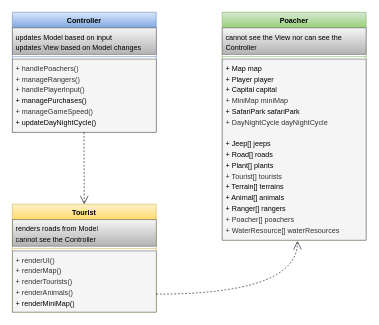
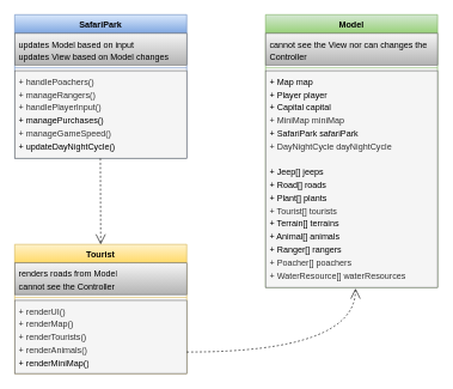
  <mxCell id="0" />
  <mxCell id="1" parent="0" />
- <mxCell id="2" value="Controller" style="swimlane;fontStyle=1;align=center;verticalAlign=top;childLayout=stackLayout;horizontal=1;startSize=26;horizontalStack=0;resizeParent=1;resizeParentMax=0;resizeLast=0;collapsible=1;marginBottom=0;whiteSpace=wrap;html=1;fillColor=#dae8fc;gradientColor=#7ea6e0;strokeColor=#6c8ebf;" parent="1" vertex="1"><mxGeometry x="20" y="20" width="240" height="200" as="geometry" /></mxCell>
+ <mxCell id="2" value="SafariPark" style="swimlane;fontStyle=1;align=center;verticalAlign=top;childLayout=stackLayout;horizontal=1;startSize=26;horizontalStack=0;resizeParent=1;resizeParentMax=0;resizeLast=0;collapsible=1;marginBottom=0;whiteSpace=wrap;html=1;fillColor=#dae8fc;gradientColor=#7ea6e0;strokeColor=#6c8ebf;" parent="1" vertex="1"><mxGeometry x="20" y="20" width="240" height="200" as="geometry" /></mxCell>
  <mxCell id="3" value="&lt;div style=&quot;line-height: 150%;&quot;&gt;updates Model based on input&lt;/div&gt;&lt;div style=&quot;line-height: 150%;&quot;&gt;updates View based on Model changes&lt;/div&gt;" style="text;strokeColor=#666666;fillColor=#f5f5f5;align=left;verticalAlign=top;spacingLeft=4;spacingRight=4;overflow=hidden;rotatable=0;points=[[0,0.5],[1,0.5]];portConstraint=eastwest;whiteSpace=wrap;html=1;gradientColor=#b3b3b3;" parent="2" vertex="1"><mxGeometry y="26" width="240" height="44" as="geometry" /></mxCell>
  <mxCell id="4" value="" style="line;strokeWidth=1;fillColor=none;align=left;verticalAlign=middle;spacingTop=-1;spacingLeft=3;spacingRight=3;rotatable=0;labelPosition=right;points=[];portConstraint=eastwest;strokeColor=inherit;" parent="2" vertex="1"><mxGeometry y="70" width="240" height="8" as="geometry" /></mxCell>
  <mxCell id="5" value="&lt;div style=&quot;line-height: 150%;&quot;&gt;&lt;div&gt;+ handlePoachers()&lt;/div&gt;&lt;div&gt;+ manageRangers()&lt;/div&gt;+ handlePlayerInput()&lt;div&gt;&lt;span style=&quot;background-color: transparent; color: light-dark(rgb(0, 0, 0), rgb(255, 255, 255));&quot;&gt;+ managePurchases()&lt;/span&gt;&lt;/div&gt;&lt;div&gt;+ manageGameSpeed()&lt;/div&gt;&lt;div&gt;&lt;span style=&quot;background-color: transparent; color: light-dark(rgb(0, 0, 0), rgb(255, 255, 255));&quot;&gt;+ updateDayNightCycle()&lt;/span&gt;&lt;/div&gt;&lt;/div&gt;" style="text;strokeColor=#666666;fillColor=#f5f5f5;align=left;verticalAlign=top;spacingLeft=4;spacingRight=4;overflow=hidden;rotatable=0;points=[[0,0.5],[1,0.5]];portConstraint=eastwest;whiteSpace=wrap;html=1;fontColor=#333333;" parent="2" vertex="1"><mxGeometry y="78" width="240" height="122" as="geometry" /></mxCell>
  <mxCell id="6" value="Tourist" style="swimlane;fontStyle=1;align=center;verticalAlign=top;childLayout=stackLayout;horizontal=1;startSize=26;horizontalStack=0;resizeParent=1;resizeParentMax=0;resizeLast=0;collapsible=1;marginBottom=0;whiteSpace=wrap;html=1;fillColor=#fff2cc;gradientColor=#ffd966;strokeColor=#d6b656;" parent="1" vertex="1"><mxGeometry x="20" y="340" width="240" height="180" as="geometry" /></mxCell>
  <mxCell id="7" value="&lt;div style=&quot;line-height: 150%;&quot;&gt;renders roads from Model&lt;div&gt;cannot see the Controller&lt;/div&gt;&lt;/div&gt;" style="text;strokeColor=#666666;fillColor=#f5f5f5;align=left;verticalAlign=top;spacingLeft=4;spacingRight=4;overflow=hidden;rotatable=0;points=[[0,0.5],[1,0.5]];portConstraint=eastwest;whiteSpace=wrap;html=1;gradientColor=#b3b3b3;" parent="6" vertex="1"><mxGeometry y="26" width="240" height="44" as="geometry" /></mxCell>
  <mxCell id="8" value="" style="line;strokeWidth=1;fillColor=none;align=left;verticalAlign=middle;spacingTop=-1;spacingLeft=3;spacingRight=3;rotatable=0;labelPosition=right;points=[];portConstraint=eastwest;strokeColor=inherit;" parent="6" vertex="1"><mxGeometry y="70" width="240" height="8" as="geometry" /></mxCell>
  <mxCell id="9" value="&lt;div style=&quot;line-height: 150%;&quot;&gt;&lt;div&gt;+ renderUI()&lt;/div&gt;+ renderMap()&lt;div&gt;&lt;div&gt;+ renderTourists()&lt;/div&gt;&lt;div&gt;+ renderAnimals()&lt;/div&gt;&lt;div&gt;&lt;span style=&quot;background-color: transparent; color: light-dark(rgb(0, 0, 0), rgb(255, 255, 255));&quot;&gt;+ renderMiniMap()&lt;/span&gt;&lt;/div&gt;&lt;/div&gt;&lt;/div&gt;" style="text;strokeColor=#666666;fillColor=#f5f5f5;align=left;verticalAlign=top;spacingLeft=4;spacingRight=4;overflow=hidden;rotatable=0;points=[[0,0.5],[1,0.5]];portConstraint=eastwest;whiteSpace=wrap;html=1;fontColor=#333333;" parent="6" vertex="1"><mxGeometry y="78" width="240" height="102" as="geometry" /></mxCell>
- <mxCell id="10" value="Poacher" style="swimlane;fontStyle=1;align=center;verticalAlign=top;childLayout=stackLayout;horizontal=1;startSize=26;horizontalStack=0;resizeParent=1;resizeParentMax=0;resizeLast=0;collapsible=1;marginBottom=0;whiteSpace=wrap;html=1;fillColor=#d5e8d4;gradientColor=#97d077;strokeColor=#82b366;" parent="1" vertex="1"><mxGeometry x="370" y="20" width="240" height="380" as="geometry" /></mxCell>
- <mxCell id="11" value="&lt;div style=&quot;line-height: 150%;&quot;&gt;cannot see the View nor can see the Controller&lt;/div&gt;" style="text;strokeColor=#666666;fillColor=#f5f5f5;align=left;verticalAlign=top;spacingLeft=4;spacingRight=4;overflow=hidden;rotatable=0;points=[[0,0.5],[1,0.5]];portConstraint=eastwest;whiteSpace=wrap;html=1;gradientColor=#b3b3b3;" parent="10" vertex="1"><mxGeometry y="26" width="240" height="44" as="geometry" /></mxCell>
+ <mxCell id="10" value="Model" style="swimlane;fontStyle=1;align=center;verticalAlign=top;childLayout=stackLayout;horizontal=1;startSize=26;horizontalStack=0;resizeParent=1;resizeParentMax=0;resizeLast=0;collapsible=1;marginBottom=0;whiteSpace=wrap;html=1;fillColor=#d5e8d4;gradientColor=#97d077;strokeColor=#82b366;" parent="1" vertex="1"><mxGeometry x="370" y="20" width="240" height="380" as="geometry" /></mxCell>
+ <mxCell id="11" value="&lt;div style=&quot;line-height: 150%;&quot;&gt;cannot see the View nor can changes the Controller&lt;/div&gt;" style="text;strokeColor=#666666;fillColor=#f5f5f5;align=left;verticalAlign=top;spacingLeft=4;spacingRight=4;overflow=hidden;rotatable=0;points=[[0,0.5],[1,0.5]];portConstraint=eastwest;whiteSpace=wrap;html=1;gradientColor=#b3b3b3;" parent="10" vertex="1"><mxGeometry y="26" width="240" height="44" as="geometry" /></mxCell>
  <mxCell id="12" value="" style="line;strokeWidth=1;fillColor=none;align=left;verticalAlign=middle;spacingTop=-1;spacingLeft=3;spacingRight=3;rotatable=0;labelPosition=right;points=[];portConstraint=eastwest;strokeColor=inherit;" parent="10" vertex="1"><mxGeometry y="70" width="240" height="8" as="geometry" /></mxCell>
  <mxCell id="13" value="&lt;div style=&quot;line-height: 150%;&quot;&gt;&lt;div&gt;&lt;span style=&quot;background-color: transparent; color: light-dark(rgb(0, 0, 0), rgb(255, 255, 255));&quot;&gt;+ Map map&lt;/span&gt;&lt;/div&gt;&lt;div&gt;&lt;span style=&quot;background-color: transparent; color: light-dark(rgb(0, 0, 0), rgb(255, 255, 255));&quot;&gt;+ Player player&lt;/span&gt;&lt;/div&gt;&lt;div&gt;&lt;span style=&quot;background-color: transparent; color: light-dark(rgb(0, 0, 0), rgb(255, 255, 255));&quot;&gt;+ Capital capital&lt;/span&gt;&lt;/div&gt;&lt;div&gt;+ MiniMap miniMap&lt;span style=&quot;background-color: transparent; color: light-dark(rgb(0, 0, 0), rgb(255, 255, 255));&quot;&gt;&lt;/span&gt;&lt;/div&gt;&lt;div&gt;&lt;span style=&quot;background-color: transparent; color: light-dark(rgb(0, 0, 0), rgb(255, 255, 255));&quot;&gt;+ SafariPark safariPark&lt;/span&gt;&lt;/div&gt;&lt;div&gt;&lt;div&gt;+ DayNightCycle dayNightCycle&lt;/div&gt;&lt;/div&gt;&lt;div&gt;&lt;span style=&quot;background-color: transparent; color: light-dark(rgb(0, 0, 0), rgb(255, 255, 255));&quot;&gt;&lt;br&gt;&lt;/span&gt;&lt;/div&gt;&lt;div&gt;&lt;div&gt;&lt;span style=&quot;background-color: transparent; color: light-dark(rgb(0, 0, 0), rgb(255, 255, 255));&quot;&gt;+ Jeep[] jeeps&lt;/span&gt;&lt;/div&gt;&lt;div&gt;&lt;/div&gt;&lt;/div&gt;&lt;div&gt;&lt;span style=&quot;background-color: transparent; color: light-dark(rgb(0, 0, 0), rgb(255, 255, 255));&quot;&gt;+ Road[] roads&lt;/span&gt;&lt;/div&gt;&lt;div&gt;&lt;span style=&quot;background-color: transparent; color: light-dark(rgb(0, 0, 0), rgb(255, 255, 255));&quot;&gt;+ Plant[] plants&lt;/span&gt;&lt;/div&gt;&lt;div&gt;&lt;div&gt;&lt;div&gt;+ Tourist[] tourists&lt;/div&gt;&lt;div&gt;&lt;/div&gt;&lt;/div&gt;&lt;/div&gt;&lt;div&gt;&lt;div&gt;&lt;/div&gt;&lt;/div&gt;&lt;div&gt;&lt;div&gt;&lt;span style=&quot;background-color: transparent; color: light-dark(rgb(0, 0, 0), rgb(255, 255, 255));&quot;&gt;+ Terrain[] terrains&lt;/span&gt;&lt;/div&gt;&lt;div&gt;&lt;div&gt;&lt;div&gt;&lt;span style=&quot;background-color: transparent; color: light-dark(rgb(0, 0, 0), rgb(255, 255, 255));&quot;&gt;+ Animal[] animals&lt;/span&gt;&lt;/div&gt;&lt;div&gt;&lt;div&gt;&lt;span style=&quot;background-color: transparent; color: light-dark(rgb(0, 0, 0), rgb(255, 255, 255));&quot;&gt;+ Ranger[] rangers&lt;/span&gt;&lt;/div&gt;&lt;/div&gt;&lt;/div&gt;&lt;/div&gt;&lt;div&gt;&lt;div&gt;+ Poacher[] poachers&lt;/div&gt;&lt;/div&gt;&lt;div&gt;+ WaterResource[] waterResources&lt;/div&gt;&lt;/div&gt;&lt;/div&gt;" style="text;strokeColor=#666666;fillColor=#f5f5f5;align=left;verticalAlign=top;spacingLeft=4;spacingRight=4;overflow=hidden;rotatable=0;points=[[0,0.5],[1,0.5]];portConstraint=eastwest;whiteSpace=wrap;html=1;fontColor=#333333;" parent="10" vertex="1"><mxGeometry y="78" width="240" height="302" as="geometry" /></mxCell>
  <mxCell id="14" value="" style="endArrow=open;endSize=12;dashed=1;html=1;rounded=0;entryX=0.5;entryY=0;entryDx=0;entryDy=0;exitX=0.498;exitY=1.002;exitDx=0;exitDy=0;exitPerimeter=0;" parent="1" source="5" target="6" edge="1"><mxGeometry width="160" relative="1" as="geometry"><mxPoint x="140" y="220" as="sourcePoint" /><mxPoint x="280" y="230" as="targetPoint" /></mxGeometry></mxCell>
  <mxCell id="15" value="" style="endArrow=open;endSize=12;dashed=1;html=1;rounded=0;entryX=0.523;entryY=1.005;entryDx=0;entryDy=0;entryPerimeter=0;edgeStyle=orthogonalEdgeStyle;curved=1;" parent="1" source="9" target="13" edge="1"><mxGeometry width="160" relative="1" as="geometry"><mxPoint x="139.62" y="480" as="sourcePoint" /><mxPoint x="139.62" y="560" as="targetPoint" /><Array as="points"><mxPoint x="496" y="490" /></Array></mxGeometry></mxCell>
